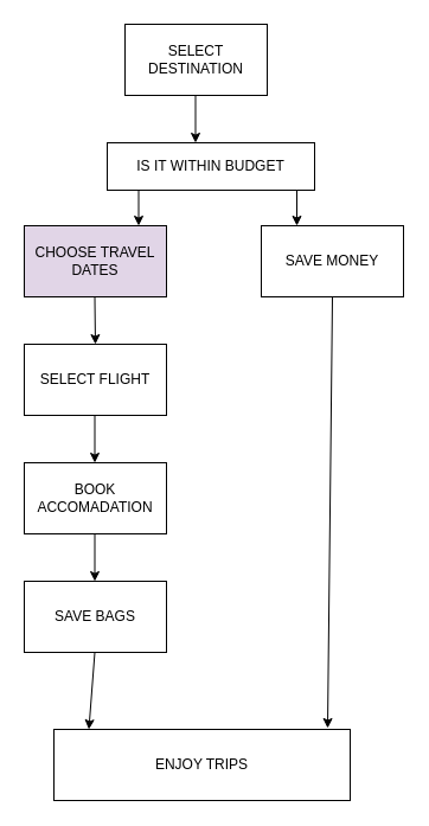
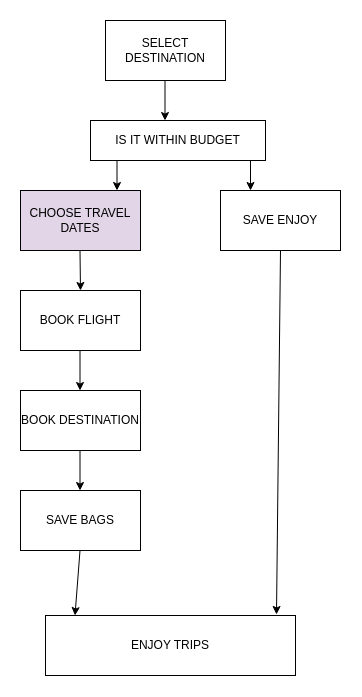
  <mxCell id="0" />
  <mxCell id="1" parent="0" />
  <mxCell id="2" value="SELECT DESTINATION" style="rounded=0;whiteSpace=wrap;html=1;" vertex="1" parent="1"><mxGeometry x="105" y="20" width="120" height="60" as="geometry" /></mxCell>
  <mxCell id="3" value="IS IT WITHIN BUDGET" style="rounded=0;whiteSpace=wrap;html=1;" vertex="1" parent="1"><mxGeometry x="90" y="120" width="175" height="40" as="geometry" /></mxCell>
  <mxCell id="4" value="CHOOSE TRAVEL DATES" style="rounded=0;whiteSpace=wrap;html=1;fillColor=#e1d5e7;" vertex="1" parent="1"><mxGeometry x="20" y="190" width="120" height="60" as="geometry" /></mxCell>
- <mxCell id="5" value="SAVE MONEY" style="rounded=0;whiteSpace=wrap;html=1;" vertex="1" parent="1"><mxGeometry x="220" y="190" width="120" height="60" as="geometry" /></mxCell>
- <mxCell id="6" value="SELECT FLIGHT" style="rounded=0;whiteSpace=wrap;html=1;" vertex="1" parent="1"><mxGeometry x="20" y="290" width="120" height="60" as="geometry" /></mxCell>
- <mxCell id="7" value="BOOK ACCOMADATION" style="rounded=0;whiteSpace=wrap;html=1;" vertex="1" parent="1"><mxGeometry x="20" y="390" width="120" height="60" as="geometry" /></mxCell>
+ <mxCell id="5" value="SAVE ENJOY" style="rounded=0;whiteSpace=wrap;html=1;" vertex="1" parent="1"><mxGeometry x="220" y="190" width="120" height="60" as="geometry" /></mxCell>
+ <mxCell id="6" value="BOOK FLIGHT" style="rounded=0;whiteSpace=wrap;html=1;" vertex="1" parent="1"><mxGeometry x="20" y="290" width="120" height="60" as="geometry" /></mxCell>
+ <mxCell id="7" value="BOOK DESTINATION" style="rounded=0;whiteSpace=wrap;html=1;" vertex="1" parent="1"><mxGeometry x="20" y="390" width="120" height="60" as="geometry" /></mxCell>
  <mxCell id="8" value="SAVE BAGS" style="rounded=0;whiteSpace=wrap;html=1;" vertex="1" parent="1"><mxGeometry x="20" y="490" width="120" height="60" as="geometry" /></mxCell>
  <mxCell id="9" value="ENJOY TRIPS" style="rounded=0;whiteSpace=wrap;html=1;" vertex="1" parent="1"><mxGeometry x="45" y="615" width="250" height="60" as="geometry" /></mxCell>
  <mxCell id="10" value="" style="endArrow=classic;html=1;rounded=0;" edge="1" parent="1"><mxGeometry width="50" height="50" relative="1" as="geometry"><mxPoint x="164.5" y="80" as="sourcePoint" /><mxPoint x="164.5" y="120" as="targetPoint" /></mxGeometry></mxCell>
  <mxCell id="11" value="" style="endArrow=classic;html=1;rounded=0;entryX=0.118;entryY=0;entryDx=0;entryDy=0;entryPerimeter=0;" edge="1" parent="1" target="9"><mxGeometry width="50" height="50" relative="1" as="geometry"><mxPoint x="79.5" y="550" as="sourcePoint" /><mxPoint x="79.5" y="590" as="targetPoint" /></mxGeometry></mxCell>
  <mxCell id="12" value="" style="endArrow=classic;html=1;rounded=0;" edge="1" parent="1"><mxGeometry width="50" height="50" relative="1" as="geometry"><mxPoint x="79.5" y="450" as="sourcePoint" /><mxPoint x="79.5" y="490" as="targetPoint" /></mxGeometry></mxCell>
  <mxCell id="13" value="" style="endArrow=classic;html=1;rounded=0;" edge="1" parent="1"><mxGeometry width="50" height="50" relative="1" as="geometry"><mxPoint x="79.5" y="350" as="sourcePoint" /><mxPoint x="79.5" y="390" as="targetPoint" /></mxGeometry></mxCell>
  <mxCell id="14" value="" style="endArrow=classic;html=1;rounded=0;" edge="1" parent="1"><mxGeometry width="50" height="50" relative="1" as="geometry"><mxPoint x="79.5" y="250" as="sourcePoint" /><mxPoint x="80" y="290" as="targetPoint" /></mxGeometry></mxCell>
  <mxCell id="15" value="" style="endArrow=classic;html=1;rounded=0;" edge="1" parent="1"><mxGeometry width="50" height="50" relative="1" as="geometry"><mxPoint x="116.5" y="160" as="sourcePoint" /><mxPoint x="116.5" y="190" as="targetPoint" /></mxGeometry></mxCell>
  <mxCell id="16" value="" style="endArrow=classic;html=1;rounded=0;" edge="1" parent="1"><mxGeometry width="50" height="50" relative="1" as="geometry"><mxPoint x="250" y="160" as="sourcePoint" /><mxPoint x="250" y="190" as="targetPoint" /></mxGeometry></mxCell>
  <mxCell id="17" value="" style="endArrow=classic;html=1;rounded=0;exitX=0.5;exitY=1;exitDx=0;exitDy=0;entryX=0.924;entryY=-0.017;entryDx=0;entryDy=0;entryPerimeter=0;" edge="1" parent="1" source="5" target="9"><mxGeometry width="50" height="50" relative="1" as="geometry"><mxPoint x="279.5" y="300" as="sourcePoint" /><mxPoint x="280" y="630" as="targetPoint" /></mxGeometry></mxCell>
